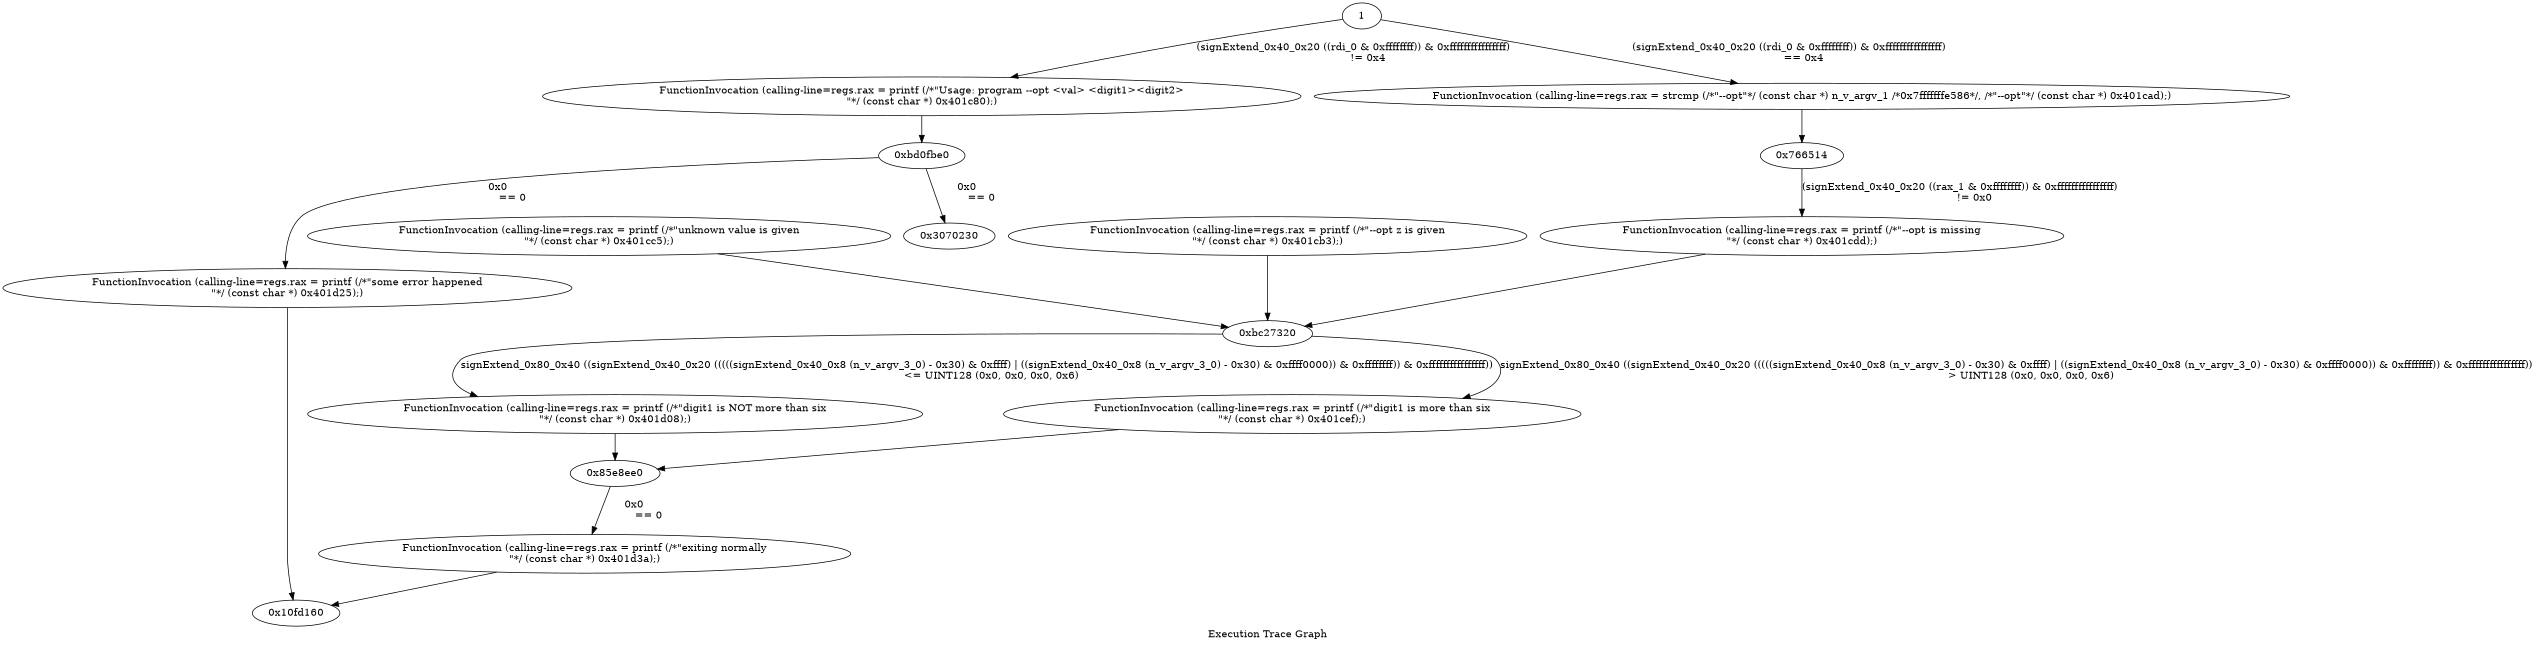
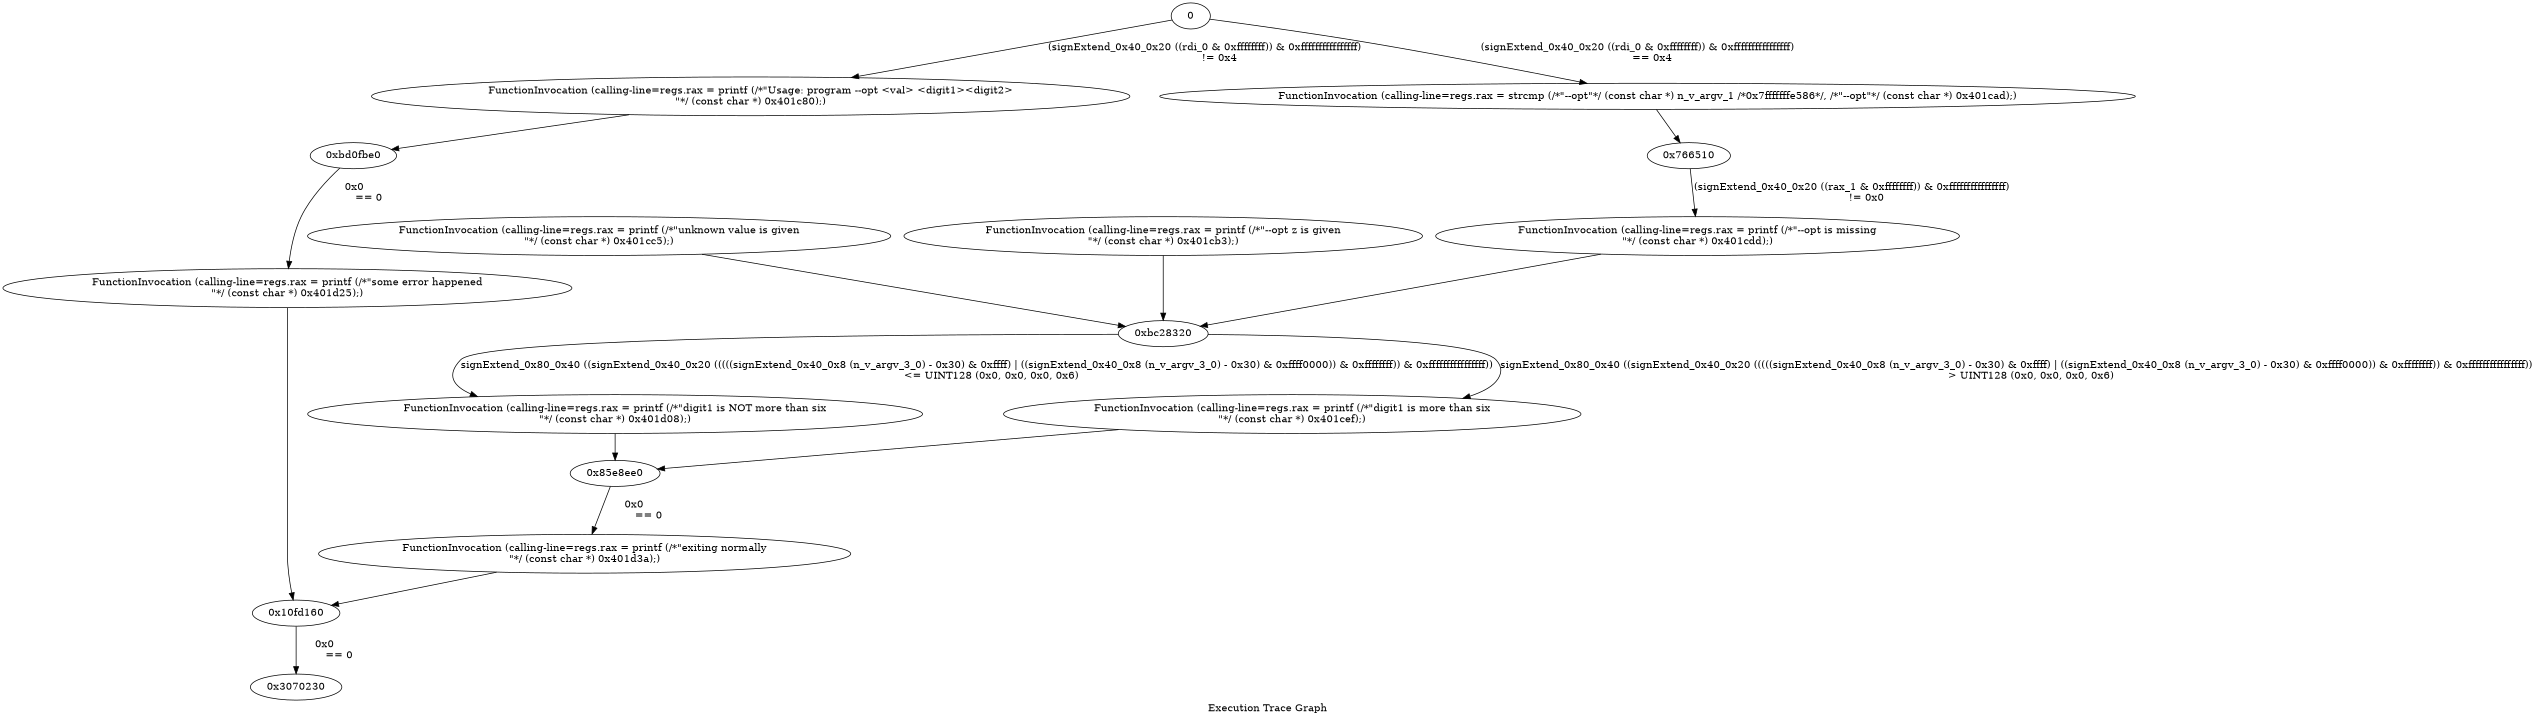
  digraph {
    label="Execution Trace Graph"
-   n1 [label=1]
+   n1 [label=0]
    n2 [label="FunctionInvocation (calling-line=regs.rax = strcmp (/*\"--opt\"*/ (const char *) n_v_argv_1 /*0x7fffffffe586*/, /*\"--opt\"*/ (const char *) 0x401cad);)"]
    n3 [label="FunctionInvocation (calling-line=regs.rax = printf (/*\"Usage: program --opt <val> <digit1><digit2>\n\"*/ (const char *) 0x401c80);)"]
-   n4 [label="0x766514"]
+   n4 [label="0x766510"]
    n5 [label="0xbd0fbe0"]
    n6 [label="FunctionInvocation (calling-line=regs.rax = printf (/*\"unknown value is given\n\"*/ (const char *) 0x401cc5);)"]
-   n7 [label="0xbc27320"]
+   n7 [label="0xbc28320"]
    n8 [label="FunctionInvocation (calling-line=regs.rax = printf (/*\"--opt z is given\n\"*/ (const char *) 0x401cb3);)"]
    n9 [label="FunctionInvocation (calling-line=regs.rax = printf (/*\"--opt is missing\n\"*/ (const char *) 0x401cdd);)"]
    n10 [label="0x10fd160"]
    n11 [label="0x3070230"]
    n12 [label="FunctionInvocation (calling-line=regs.rax = printf (/*\"exiting normally\n\"*/ (const char *) 0x401d3a);)"]
    n13 [label="FunctionInvocation (calling-line=regs.rax = printf (/*\"digit1 is NOT more than six\n\"*/ (const char *) 0x401d08);)"]
    n14 [label="0x85e8ee0"]
    n15 [label="FunctionInvocation (calling-line=regs.rax = printf (/*\"digit1 is more than six\n\"*/ (const char *) 0x401cef);)"]
    n16 [label="FunctionInvocation (calling-line=regs.rax = printf (/*\"some error happened\n\"*/ (const char *) 0x401d25);)"]
    n1 -> n2 [label="(signExtend_0x40_0x20 ((rdi_0 & 0xffffffff)) & 0xffffffffffffffff)\n	 == 0x4"]
    n1 -> n3 [label="(signExtend_0x40_0x20 ((rdi_0 & 0xffffffff)) & 0xffffffffffffffff)\n	 != 0x4"]
    n2 -> n4
    n3 -> n5
    n4 -> n9 [label="(signExtend_0x40_0x20 ((rax_1 & 0xffffffff)) & 0xffffffffffffffff)\n	 != 0x0"]
    n5 -> n16 [label="0x0\n	 == 0"]
    n6 -> n7
    n7 -> n13 [label="signExtend_0x80_0x40 ((signExtend_0x40_0x20 (((((signExtend_0x40_0x8 (n_v_argv_3_0) - 0x30) & 0xffff) | ((signExtend_0x40_0x8 (n_v_argv_3_0) - 0x30) & 0xffff0000)) & 0xffffffff)) & 0xffffffffffffffff))\n	 <= UINT128 (0x0, 0x0, 0x0, 0x6)"]
    n7 -> n15 [label="signExtend_0x80_0x40 ((signExtend_0x40_0x20 (((((signExtend_0x40_0x8 (n_v_argv_3_0) - 0x30) & 0xffff) | ((signExtend_0x40_0x8 (n_v_argv_3_0) - 0x30) & 0xffff0000)) & 0xffffffff)) & 0xffffffffffffffff))\n	 > UINT128 (0x0, 0x0, 0x0, 0x6)"]
    n8 -> n7
    n9 -> n7
-   n5 -> n11 [label="0x0\n	 == 0"]
+   n10 -> n11 [label="0x0\n	 == 0"]
    n12 -> n10
    n13 -> n14
    n14 -> n12 [label="0x0\n	 == 0"]
    n15 -> n14
    n16 -> n10
  }
